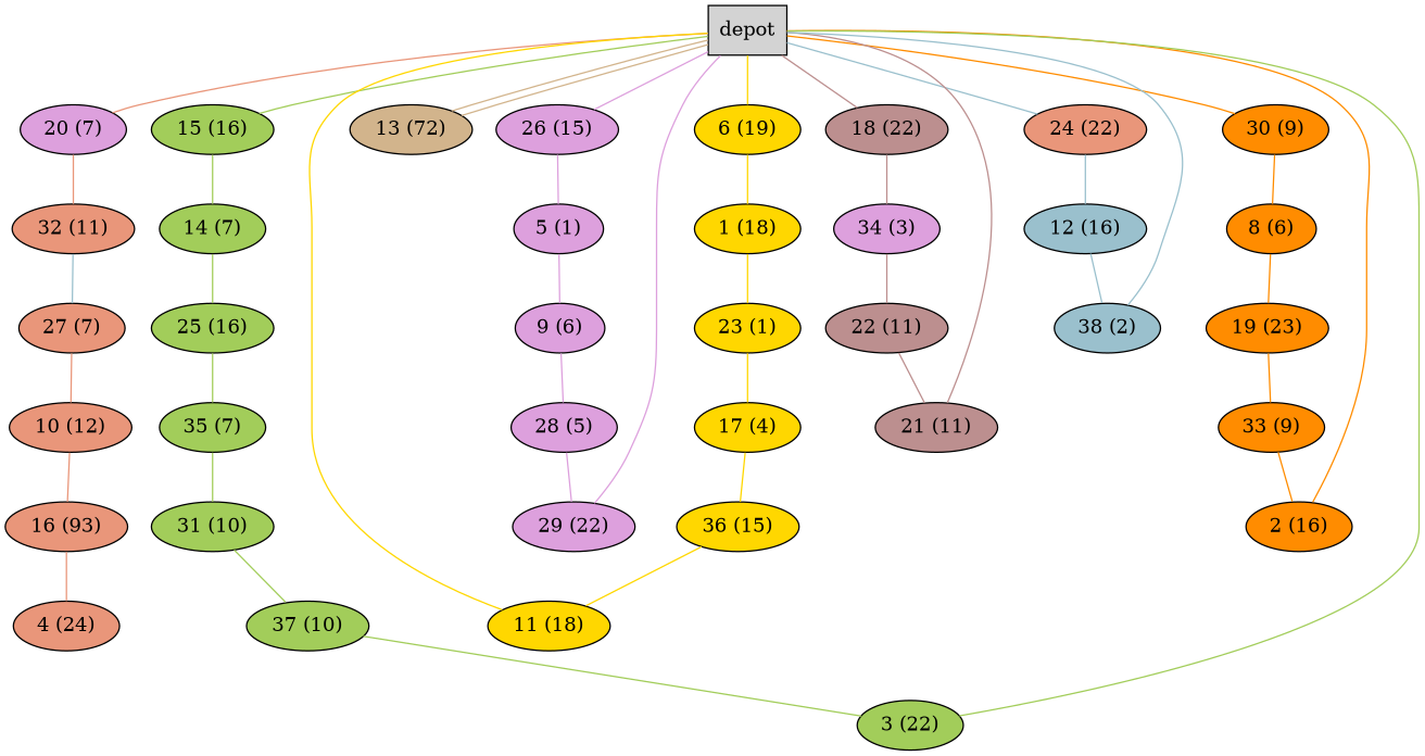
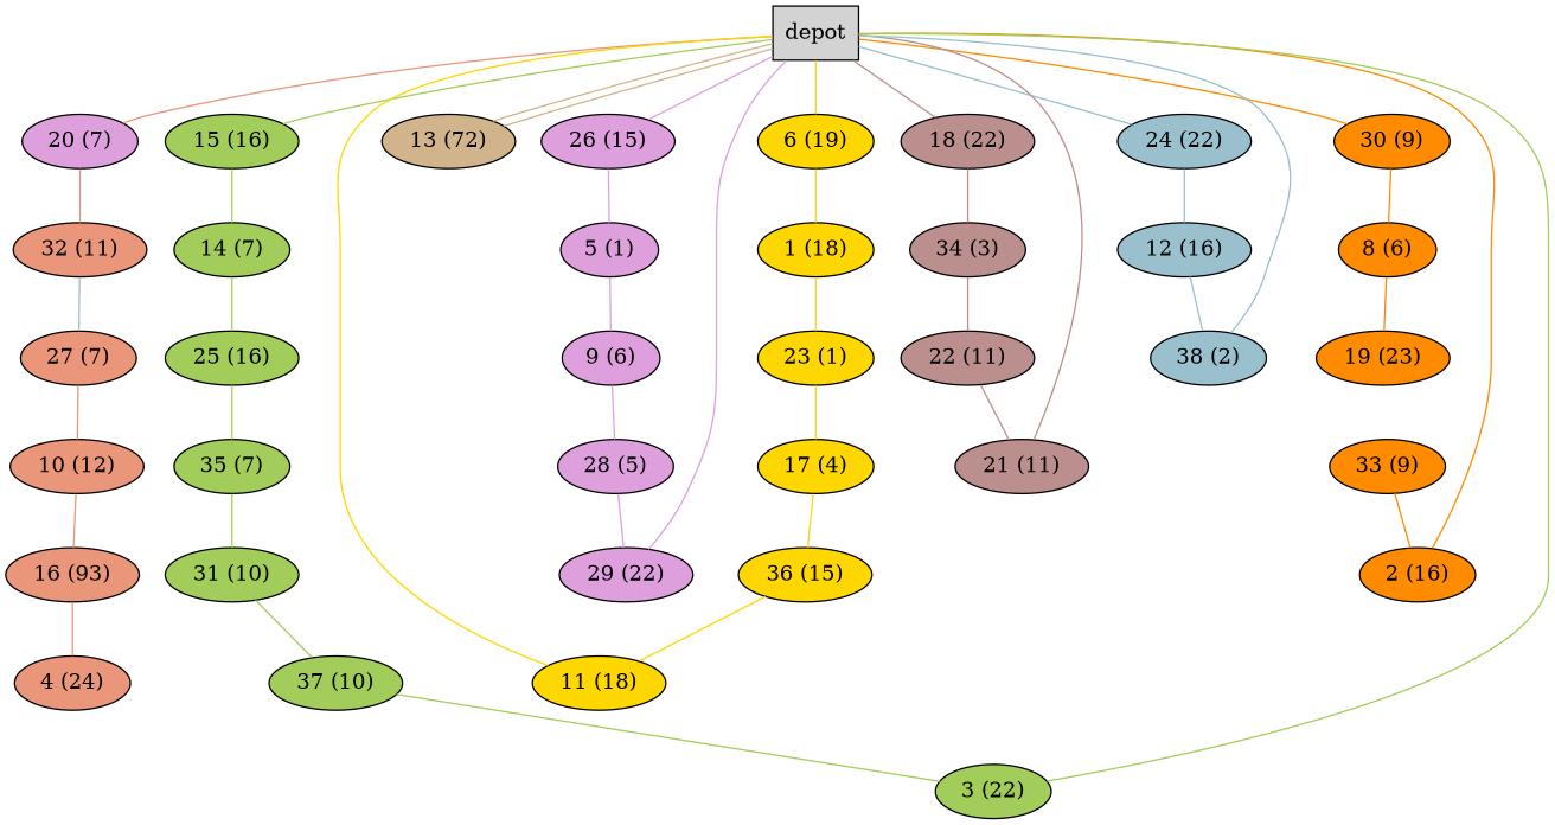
  graph {
    node [shape=ellipse style=filled fillcolor=darkolivegreen3]
    edge [color=darkolivegreen3]
    n1 [label=depot shape=box fillcolor=""]
    n2 [fillcolor=plum label="20 (7)"]
    n3 [fillcolor=gold label="6 (19)"]
    n4 [fillcolor=plum label="26 (15)"]
    n5 [fillcolor=tan label="13 (72)"]
    n6 [fillcolor=darkorange label="30 (9)"]
    n7 [fillcolor=rosybrown label="18 (22)"]
    n8 [label="15 (16)"]
-   n9 [fillcolor=darksalmon label="24 (22)"]
+   n9 [fillcolor=lightblue3 label="24 (22)"]
    n10 [fillcolor=darksalmon label="32 (11)"]
    n11 [fillcolor=gold label="1 (18)"]
    n12 [fillcolor=plum label="5 (1)"]
    n13 [fillcolor=darkorange label="8 (6)"]
-   n14 [fillcolor=plum label="34 (3)"]
+   n14 [fillcolor=rosybrown label="34 (3)"]
    n15 [label="14 (7)"]
    n16 [fillcolor=lightblue3 label="12 (16)"]
    n17 [fillcolor=darksalmon label="27 (7)"]
    n18 [fillcolor=darksalmon label="10 (12)"]
    n19 [fillcolor=darksalmon label="16 (93)"]
    n20 [fillcolor=darksalmon label="4 (24)"]
    n21 [fillcolor=gold label="23 (1)"]
    n22 [fillcolor=gold label="17 (4)"]
    n23 [fillcolor=gold label="36 (15)"]
    n24 [fillcolor=gold label="11 (18)"]
    n25 [fillcolor=plum label="9 (6)"]
    n26 [fillcolor=plum label="28 (5)"]
    n27 [fillcolor=plum label="29 (22)"]
    n28 [fillcolor=darkorange label="19 (23)"]
    n29 [fillcolor=darkorange label="33 (9)"]
    n30 [fillcolor=darkorange label="2 (16)"]
    n31 [fillcolor=rosybrown label="22 (11)"]
    n32 [fillcolor=rosybrown label="21 (11)"]
    n33 [label="25 (16)"]
    n34 [label="35 (7)"]
    n35 [label="31 (10)"]
    n36 [label="37 (10)"]
    n37 [label="3 (22)"]
    n38 [fillcolor=lightblue3 label="38 (2)"]
    n1 -- n2 [color=darksalmon]
    n1 -- n3 [color=gold]
    n1 -- n4 [color=plum]
    n1 -- n5 [color=tan]
    n1 -- n6 [color=darkorange]
    n1 -- n7 [color=rosybrown]
    n1 -- n8
    n1 -- n9 [color=lightblue3]
    n2 -- n10 [color=darksalmon]
    n3 -- n11 [color=gold]
    n4 -- n12 [color=plum]
    n5 -- n1 [color=tan]
    n6 -- n13 [color=darkorange]
    n7 -- n14 [color=rosybrown]
    n8 -- n15
    n9 -- n16 [color=lightblue3]
    n10 -- n17 [color=lightblue3]
    n11 -- n21 [color=gold]
    n12 -- n25 [color=plum]
    n13 -- n28 [color=darkorange]
    n14 -- n31 [color=rosybrown]
    n15 -- n33
    n16 -- n38 [color=lightblue3]
    n17 -- n18 [color=darksalmon]
    n18 -- n19 [color=darksalmon]
    n19 -- n20 [color=darksalmon]
    n21 -- n22 [color=gold]
    n22 -- n23 [color=gold]
    n23 -- n24 [color=gold]
    n24 -- n1 [color=gold]
    n25 -- n26 [color=plum]
    n26 -- n27 [color=plum]
    n27 -- n1 [color=plum]
-   n28 -- n29 [color=darkorange]
    n29 -- n30 [color=darkorange]
    n30 -- n1 [color=darkorange]
    n31 -- n32 [color=rosybrown]
    n32 -- n1 [color=rosybrown]
    n33 -- n34
    n34 -- n35
    n35 -- n36
    n36 -- n37
    n37 -- n1
    n38 -- n1 [color=lightblue3]
  }
